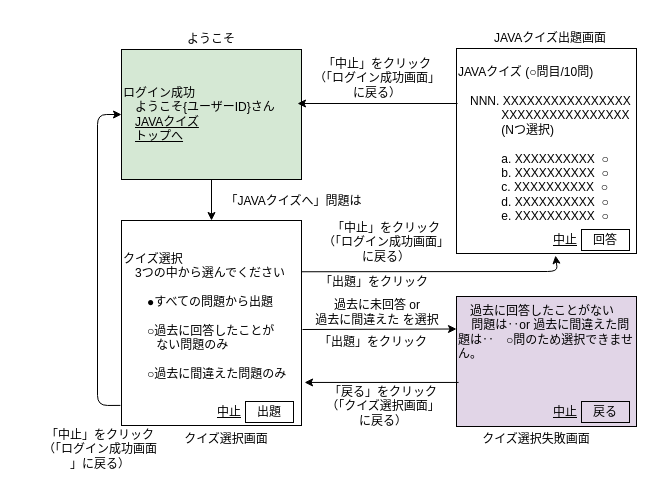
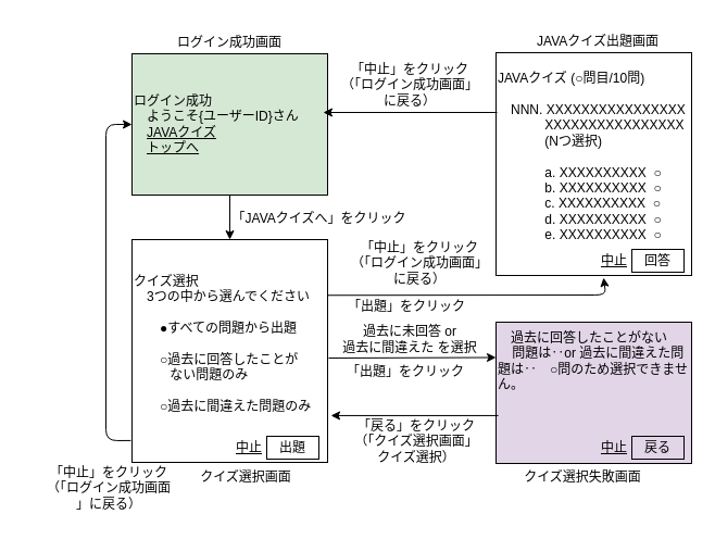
  <mxCell id="0" />
  <mxCell id="1" parent="0" />
  <mxCell id="2" value="「出題」をクリック" style="text;html=1;strokeColor=none;fillColor=none;align=center;verticalAlign=middle;whiteSpace=wrap;rounded=0;" parent="1" vertex="1"><mxGeometry x="293" y="327" width="160" height="30" as="geometry" /></mxCell>
  <mxCell id="3" value="過去に未回答 or &lt;br&gt;過去に間違えた を選択" style="text;html=1;strokeColor=none;fillColor=none;align=center;verticalAlign=middle;whiteSpace=wrap;rounded=0;" parent="1" vertex="1"><mxGeometry x="297" y="293" width="160" height="38" as="geometry" /></mxCell>
  <mxCell id="4" value="　過去に回答したことがない&lt;br&gt;&amp;nbsp; &amp;nbsp; 問題は‥or 過去に間違えた問題は‥　○問のため選択できません。&lt;br&gt;&lt;br&gt;&lt;br&gt;&lt;br&gt;&lt;br&gt;" style="rounded=0;whiteSpace=wrap;html=1;align=left;fillColor=#e1d5e7;" parent="1" vertex="1"><mxGeometry x="456" y="296" width="180" height="130" as="geometry" /></mxCell>
  <mxCell id="5" value="ログイン成功&lt;br&gt;　ようこそ{ユーザーID}さん&lt;br&gt;　&lt;u&gt;JAVAクイズ&lt;/u&gt;&lt;br&gt;　&lt;u&gt;トップへ&lt;/u&gt;" style="rounded=0;whiteSpace=wrap;html=1;align=left;fillColor=#d5e8d4;" parent="1" vertex="1"><mxGeometry x="121" y="49" width="180" height="130" as="geometry" /></mxCell>
  <mxCell id="6" value="クイズ選択&lt;br&gt;　3つの中から選んでください&lt;br&gt;&lt;br&gt;　　●すべての問題から出題&lt;br&gt;&lt;br&gt;　　○過去に回答したことが&lt;br&gt;&amp;nbsp; &amp;nbsp; &amp;nbsp; &amp;nbsp; &amp;nbsp; ない問題のみ&lt;br&gt;&lt;br&gt;　　○過去に間違えた問題のみ&lt;br&gt;&lt;br&gt;" style="rounded=0;whiteSpace=wrap;html=1;align=left;" parent="1" vertex="1"><mxGeometry x="121" y="220" width="180" height="205" as="geometry" /></mxCell>
  <mxCell id="7" value="出題" style="text;html=1;strokeColor=default;fillColor=none;align=center;verticalAlign=middle;whiteSpace=wrap;rounded=0;" parent="1" vertex="1"><mxGeometry x="245" y="401" width="48" height="21" as="geometry" /></mxCell>
  <mxCell id="8" value="JAVAクイズ (○問目/10問)&lt;br&gt;&lt;br&gt;　NNN. XXXXXXXXXXXXXXXX&lt;br&gt;&amp;nbsp; &amp;nbsp; &amp;nbsp; &amp;nbsp; &amp;nbsp; &amp;nbsp; &amp;nbsp;XXXXXXXXXXXXXXXX&lt;br&gt;&amp;nbsp; &amp;nbsp; &amp;nbsp; &amp;nbsp; &amp;nbsp; &amp;nbsp; &amp;nbsp;(Nつ選択)&lt;br&gt;&lt;br&gt;&amp;nbsp; &amp;nbsp; &amp;nbsp; &amp;nbsp; &amp;nbsp; &amp;nbsp; &amp;nbsp;a. XXXXXXXXXX&amp;nbsp; ○&lt;br&gt;&amp;nbsp; &amp;nbsp; &amp;nbsp; &amp;nbsp; &amp;nbsp; &amp;nbsp; &amp;nbsp;b. XXXXXXXXXX&amp;nbsp; ○&lt;br&gt;&amp;nbsp; &amp;nbsp; &amp;nbsp; &amp;nbsp; &amp;nbsp; &amp;nbsp; &amp;nbsp;c. XXXXXXXXXX&amp;nbsp; ○&lt;br&gt;&amp;nbsp; &amp;nbsp; &amp;nbsp; &amp;nbsp; &amp;nbsp; &amp;nbsp; &amp;nbsp;d. XXXXXXXXXX&amp;nbsp; ○&lt;br&gt;&amp;nbsp; &amp;nbsp; &amp;nbsp; &amp;nbsp; &amp;nbsp; &amp;nbsp; &amp;nbsp;e. XXXXXXXXXX&amp;nbsp; ○&lt;br&gt;&lt;br&gt;" style="rounded=0;whiteSpace=wrap;html=1;align=left;" parent="1" vertex="1"><mxGeometry x="456" y="48" width="180" height="205" as="geometry" /></mxCell>
- <mxCell id="9" value="「JAVAクイズへ」問題は" style="text;html=1;strokeColor=none;fillColor=none;align=center;verticalAlign=middle;whiteSpace=wrap;rounded=0;" parent="1" vertex="1"><mxGeometry x="205" y="186" width="177" height="30" as="geometry" /></mxCell>
+ <mxCell id="9" value="「JAVAクイズへ」をクリック" style="text;html=1;strokeColor=none;fillColor=none;align=center;verticalAlign=middle;whiteSpace=wrap;rounded=0;" parent="1" vertex="1"><mxGeometry x="205" y="186" width="177" height="30" as="geometry" /></mxCell>
  <mxCell id="10" value="" style="endArrow=classic;html=1;exitX=0.5;exitY=1;exitDx=0;exitDy=0;entryX=0.5;entryY=0;entryDx=0;entryDy=0;" parent="1" source="5" target="6" edge="1"><mxGeometry width="50" height="50" relative="1" as="geometry"><mxPoint x="333" y="250" as="sourcePoint" /><mxPoint x="213" y="270" as="targetPoint" /></mxGeometry></mxCell>
- <mxCell id="11" value="ようこそ" style="text;html=1;strokeColor=none;fillColor=none;align=center;verticalAlign=middle;whiteSpace=wrap;rounded=0;" parent="1" vertex="1"><mxGeometry x="131" y="20" width="160" height="38" as="geometry" /></mxCell>
+ <mxCell id="11" value="ログイン成功画面" style="text;html=1;strokeColor=none;fillColor=none;align=center;verticalAlign=middle;whiteSpace=wrap;rounded=0;" parent="1" vertex="1"><mxGeometry x="131" y="20" width="160" height="38" as="geometry" /></mxCell>
  <mxCell id="12" value="クイズ選択画面" style="text;html=1;strokeColor=none;fillColor=none;align=center;verticalAlign=middle;whiteSpace=wrap;rounded=0;" parent="1" vertex="1"><mxGeometry x="146" y="424" width="160" height="30" as="geometry" /></mxCell>
  <mxCell id="13" value="JAVAクイズ出題画面" style="text;html=1;strokeColor=none;fillColor=none;align=center;verticalAlign=middle;whiteSpace=wrap;rounded=0;" parent="1" vertex="1"><mxGeometry x="470" y="23" width="160" height="30" as="geometry" /></mxCell>
  <mxCell id="14" value="「中止」をクリック&lt;br&gt;（「ログイン成功画面&lt;br&gt;」に戻る）" style="text;html=1;strokeColor=none;fillColor=none;align=center;verticalAlign=middle;whiteSpace=wrap;rounded=0;" parent="1" vertex="1"><mxGeometry x="20" y="424" width="160" height="50" as="geometry" /></mxCell>
  <mxCell id="15" value="" style="endArrow=classic;html=1;exitX=-0.006;exitY=0.902;exitDx=0;exitDy=0;entryX=0;entryY=0.5;entryDx=0;entryDy=0;exitPerimeter=0;" parent="1" source="6" target="5" edge="1"><mxGeometry width="50" height="50" relative="1" as="geometry"><mxPoint x="135" y="383" as="sourcePoint" /><mxPoint x="137" y="353" as="targetPoint" /><Array as="points"><mxPoint x="97" y="405" /><mxPoint x="97" y="114" /></Array></mxGeometry></mxCell>
  <mxCell id="16" value="&lt;u&gt;中止&lt;/u&gt;" style="text;html=1;strokeColor=none;fillColor=none;align=center;verticalAlign=middle;whiteSpace=wrap;rounded=0;" parent="1" vertex="1"><mxGeometry x="205" y="401" width="48" height="21" as="geometry" /></mxCell>
  <mxCell id="17" value="&lt;u&gt;中止&lt;/u&gt;" style="text;html=1;strokeColor=none;fillColor=none;align=center;verticalAlign=middle;whiteSpace=wrap;rounded=0;" parent="1" vertex="1"><mxGeometry x="541" y="401" width="48" height="21" as="geometry" /></mxCell>
  <mxCell id="18" value="戻る" style="text;html=1;strokeColor=default;fillColor=none;align=center;verticalAlign=middle;whiteSpace=wrap;rounded=0;" parent="1" vertex="1"><mxGeometry x="581" y="401" width="48" height="21" as="geometry" /></mxCell>
  <mxCell id="19" value="クイズ選択失敗画面" style="text;html=1;strokeColor=none;fillColor=none;align=center;verticalAlign=middle;whiteSpace=wrap;rounded=0;" parent="1" vertex="1"><mxGeometry x="456" y="424" width="160" height="30" as="geometry" /></mxCell>
  <mxCell id="20" value="「中止」をクリック&lt;br&gt;（「ログイン成功画面」&lt;br&gt;に戻る）" style="text;html=1;strokeColor=none;fillColor=none;align=center;verticalAlign=middle;whiteSpace=wrap;rounded=0;" parent="1" vertex="1"><mxGeometry x="306" y="217" width="160" height="50" as="geometry" /></mxCell>
  <mxCell id="21" value="" style="endArrow=classic;html=1;exitX=0.006;exitY=0.79;exitDx=0;exitDy=0;exitPerimeter=0;entryX=1.017;entryY=0.79;entryDx=0;entryDy=0;entryPerimeter=0;" parent="1" target="6" edge="1"><mxGeometry width="50" height="50" relative="1" as="geometry"><mxPoint x="458.08" y="381.95" as="sourcePoint" /><mxPoint x="427" y="277" as="targetPoint" /></mxGeometry></mxCell>
- <mxCell id="22" value="「戻る」をクリック&lt;br&gt;（「クイズ選択画面」&lt;br&gt;に戻る）" style="text;html=1;strokeColor=none;fillColor=none;align=center;verticalAlign=middle;whiteSpace=wrap;rounded=0;" parent="1" vertex="1"><mxGeometry x="303" y="381" width="160" height="50" as="geometry" /></mxCell>
+ <mxCell id="22" value="「戻る」をクリック&lt;br&gt;（「クイズ選択画面」&lt;br&gt;クイズ選択）" style="text;html=1;strokeColor=none;fillColor=none;align=center;verticalAlign=middle;whiteSpace=wrap;rounded=0;" parent="1" vertex="1"><mxGeometry x="303" y="381" width="160" height="50" as="geometry" /></mxCell>
  <mxCell id="23" value="&lt;u&gt;中止&lt;/u&gt;" style="text;html=1;strokeColor=none;fillColor=none;align=center;verticalAlign=middle;whiteSpace=wrap;rounded=0;" parent="1" vertex="1"><mxGeometry x="541" y="229" width="48" height="21" as="geometry" /></mxCell>
  <mxCell id="24" value="回答" style="text;html=1;strokeColor=default;fillColor=none;align=center;verticalAlign=middle;whiteSpace=wrap;rounded=0;" parent="1" vertex="1"><mxGeometry x="581" y="229" width="48" height="21" as="geometry" /></mxCell>
  <mxCell id="25" value="" style="endArrow=classic;html=1;exitX=1;exitY=0.25;exitDx=0;exitDy=0;entryX=0.55;entryY=1.01;entryDx=0;entryDy=0;entryPerimeter=0;" parent="1" source="6" target="8" edge="1"><mxGeometry width="50" height="50" relative="1" as="geometry"><mxPoint x="347" y="307" as="sourcePoint" /><mxPoint x="667" y="271" as="targetPoint" /><Array as="points"><mxPoint x="557" y="271" /></Array></mxGeometry></mxCell>
  <mxCell id="26" value="「出題」をクリック" style="text;html=1;strokeColor=none;fillColor=none;align=center;verticalAlign=middle;whiteSpace=wrap;rounded=0;" parent="1" vertex="1"><mxGeometry x="294" y="267" width="160" height="30" as="geometry" /></mxCell>
  <mxCell id="27" value="" style="endArrow=classic;html=1;entryX=0;entryY=0.25;entryDx=0;entryDy=0;" parent="1" target="4" edge="1"><mxGeometry width="50" height="50" relative="1" as="geometry"><mxPoint x="302" y="329" as="sourcePoint" /><mxPoint x="457" y="322.5" as="targetPoint" /></mxGeometry></mxCell>
  <mxCell id="28" value="「中止」をクリック&lt;br&gt;（「ログイン成功画面」&lt;br&gt;に戻る）" style="text;html=1;strokeColor=none;fillColor=none;align=center;verticalAlign=middle;whiteSpace=wrap;rounded=0;" parent="1" vertex="1"><mxGeometry x="297" y="53" width="160" height="50" as="geometry" /></mxCell>
  <mxCell id="29" value="" style="endArrow=classic;html=1;exitX=1;exitY=1;exitDx=0;exitDy=0;entryX=0;entryY=1;entryDx=0;entryDy=0;" parent="1" source="28" target="28" edge="1"><mxGeometry width="50" height="50" relative="1" as="geometry"><mxPoint x="347" y="217" as="sourcePoint" /><mxPoint x="397" y="167" as="targetPoint" /></mxGeometry></mxCell>
